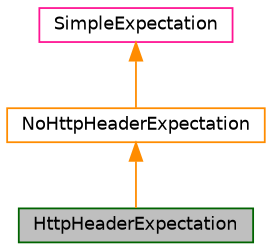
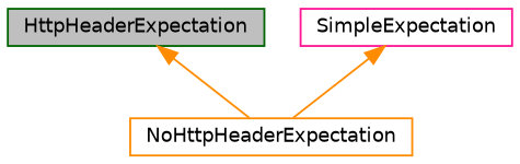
  digraph {
    node [fillcolor=white fontname=Helvetica fontsize=10 shape=record style=filled]
    edge [color=darkorange dir=back fontname=Helvetica fontsize=10 labelfontname=Helvetica labelfontsize=10 style=solid]
    n1 [color=darkgreen fillcolor=grey75 fontcolor=black height=0.2 label=HttpHeaderExpectation width=0.4]
    n2 [color=darkorange height=0.2 label=NoHttpHeaderExpectation width=0.4]
    n3 [color=deeppink height=0.2 label=SimpleExpectation width=0.4]
-   n2 -> n1
+   n1 -> n2
    n3 -> n2
  }
